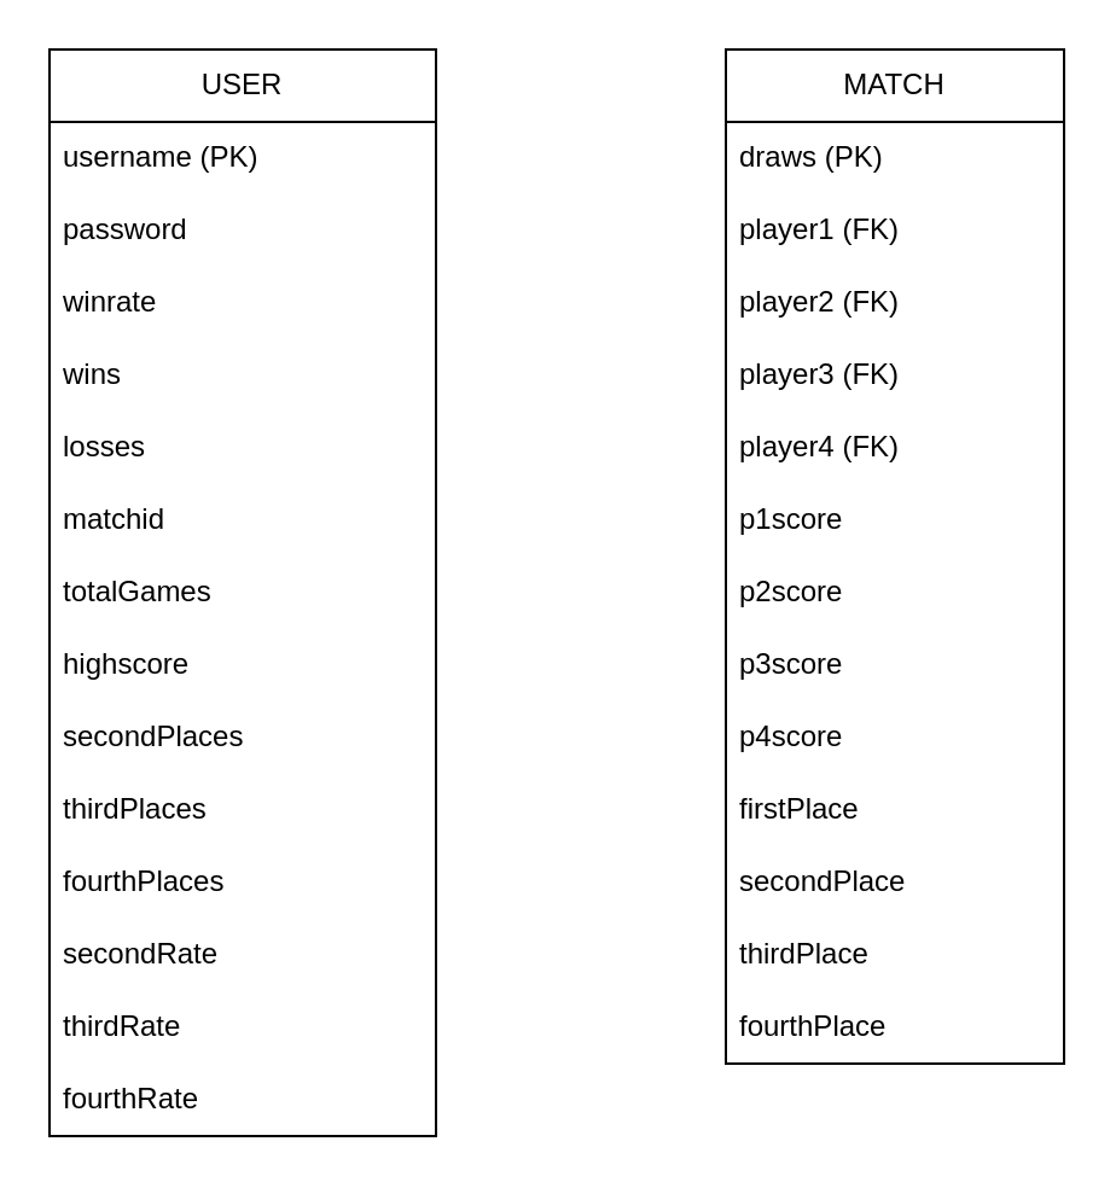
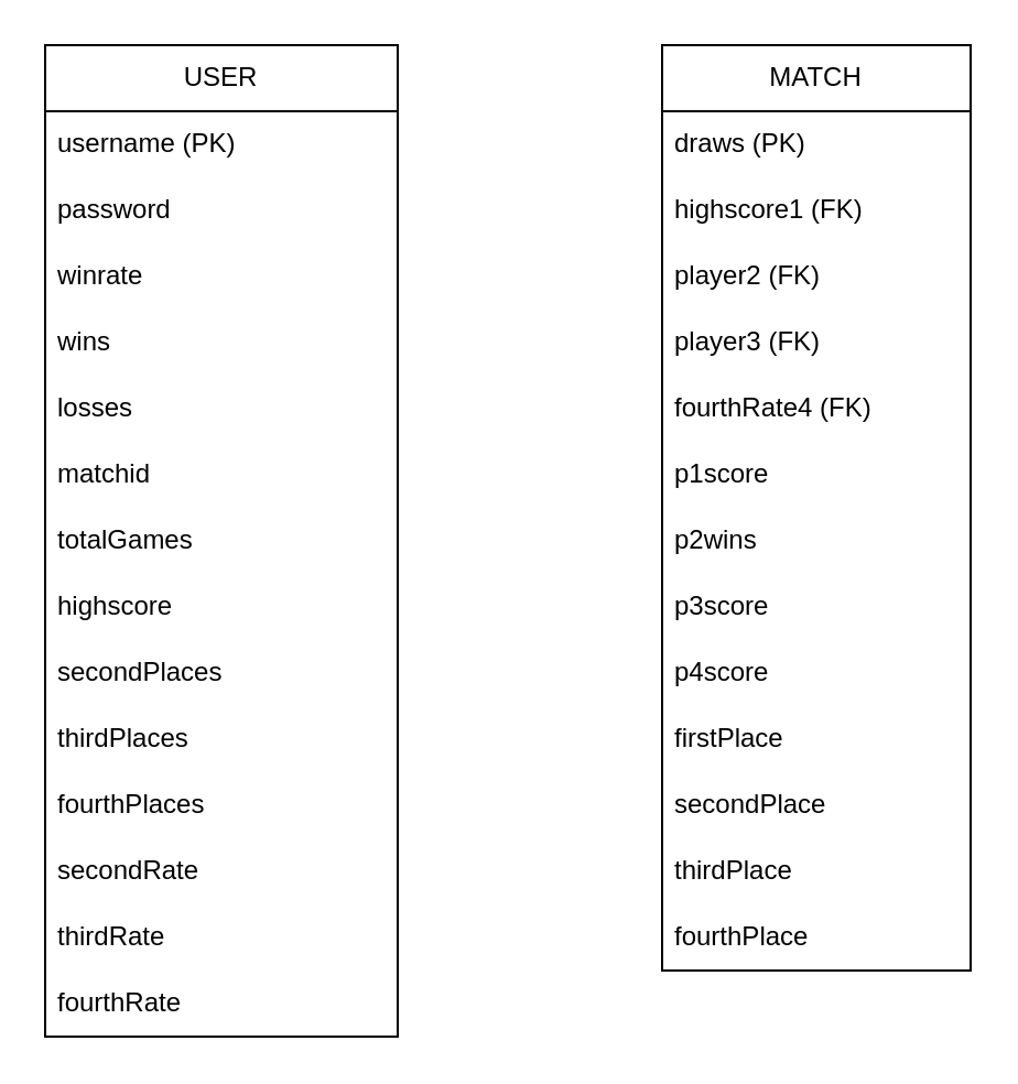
  <mxCell id="0" />
  <mxCell id="1" parent="0" />
  <mxCell id="2" value="USER" style="swimlane;fontStyle=0;childLayout=stackLayout;horizontal=1;startSize=30;horizontalStack=0;resizeParent=1;resizeParentMax=0;resizeLast=0;collapsible=1;marginBottom=0;whiteSpace=wrap;html=1;" vertex="1" parent="1"><mxGeometry x="20" y="20" width="160" height="450" as="geometry" /></mxCell>
  <mxCell id="3" value="&lt;div&gt;username (PK)&lt;/div&gt;" style="text;strokeColor=none;fillColor=none;align=left;verticalAlign=middle;spacingLeft=4;spacingRight=4;overflow=hidden;points=[[0,0.5],[1,0.5]];portConstraint=eastwest;rotatable=0;whiteSpace=wrap;html=1;" vertex="1" parent="2"><mxGeometry y="30" width="160" height="30" as="geometry" /></mxCell>
  <mxCell id="4" value="password" style="text;strokeColor=none;fillColor=none;align=left;verticalAlign=middle;spacingLeft=4;spacingRight=4;overflow=hidden;points=[[0,0.5],[1,0.5]];portConstraint=eastwest;rotatable=0;whiteSpace=wrap;html=1;" vertex="1" parent="2"><mxGeometry y="60" width="160" height="30" as="geometry" /></mxCell>
  <mxCell id="5" value="winrate" style="text;strokeColor=none;fillColor=none;align=left;verticalAlign=middle;spacingLeft=4;spacingRight=4;overflow=hidden;points=[[0,0.5],[1,0.5]];portConstraint=eastwest;rotatable=0;whiteSpace=wrap;html=1;" vertex="1" parent="2"><mxGeometry y="90" width="160" height="30" as="geometry" /></mxCell>
  <mxCell id="6" value="&lt;div&gt;wins&lt;br&gt;&lt;/div&gt;" style="text;strokeColor=none;fillColor=none;align=left;verticalAlign=middle;spacingLeft=4;spacingRight=4;overflow=hidden;points=[[0,0.5],[1,0.5]];portConstraint=eastwest;rotatable=0;whiteSpace=wrap;html=1;" vertex="1" parent="2"><mxGeometry y="120" width="160" height="30" as="geometry" /></mxCell>
  <mxCell id="7" value="losses" style="text;strokeColor=none;fillColor=none;align=left;verticalAlign=middle;spacingLeft=4;spacingRight=4;overflow=hidden;points=[[0,0.5],[1,0.5]];portConstraint=eastwest;rotatable=0;whiteSpace=wrap;html=1;" vertex="1" parent="2"><mxGeometry y="150" width="160" height="30" as="geometry" /></mxCell>
  <mxCell id="8" value="&lt;div&gt;matchid&lt;/div&gt;" style="text;strokeColor=none;fillColor=none;align=left;verticalAlign=middle;spacingLeft=4;spacingRight=4;overflow=hidden;points=[[0,0.5],[1,0.5]];portConstraint=eastwest;rotatable=0;whiteSpace=wrap;html=1;" vertex="1" parent="2"><mxGeometry y="180" width="160" height="30" as="geometry" /></mxCell>
  <mxCell id="9" value="&lt;div&gt;totalGames&lt;/div&gt;" style="text;strokeColor=none;fillColor=none;align=left;verticalAlign=middle;spacingLeft=4;spacingRight=4;overflow=hidden;points=[[0,0.5],[1,0.5]];portConstraint=eastwest;rotatable=0;whiteSpace=wrap;html=1;" vertex="1" parent="2"><mxGeometry y="210" width="160" height="30" as="geometry" /></mxCell>
  <mxCell id="10" value="highscore" style="text;strokeColor=none;fillColor=none;align=left;verticalAlign=middle;spacingLeft=4;spacingRight=4;overflow=hidden;points=[[0,0.5],[1,0.5]];portConstraint=eastwest;rotatable=0;whiteSpace=wrap;html=1;" vertex="1" parent="2"><mxGeometry y="240" width="160" height="30" as="geometry" /></mxCell>
  <mxCell id="11" value="secondPlaces" style="text;strokeColor=none;fillColor=none;align=left;verticalAlign=middle;spacingLeft=4;spacingRight=4;overflow=hidden;points=[[0,0.5],[1,0.5]];portConstraint=eastwest;rotatable=0;whiteSpace=wrap;html=1;" vertex="1" parent="2"><mxGeometry y="270" width="160" height="30" as="geometry" /></mxCell>
  <mxCell id="12" value="thirdPlaces" style="text;strokeColor=none;fillColor=none;align=left;verticalAlign=middle;spacingLeft=4;spacingRight=4;overflow=hidden;points=[[0,0.5],[1,0.5]];portConstraint=eastwest;rotatable=0;whiteSpace=wrap;html=1;" vertex="1" parent="2"><mxGeometry y="300" width="160" height="30" as="geometry" /></mxCell>
  <mxCell id="13" value="fourthPlaces" style="text;strokeColor=none;fillColor=none;align=left;verticalAlign=middle;spacingLeft=4;spacingRight=4;overflow=hidden;points=[[0,0.5],[1,0.5]];portConstraint=eastwest;rotatable=0;whiteSpace=wrap;html=1;" vertex="1" parent="2"><mxGeometry y="330" width="160" height="30" as="geometry" /></mxCell>
  <mxCell id="14" value="secondRate" style="text;strokeColor=none;fillColor=none;align=left;verticalAlign=middle;spacingLeft=4;spacingRight=4;overflow=hidden;points=[[0,0.5],[1,0.5]];portConstraint=eastwest;rotatable=0;whiteSpace=wrap;html=1;" vertex="1" parent="2"><mxGeometry y="360" width="160" height="30" as="geometry" /></mxCell>
  <mxCell id="15" value="thirdRate" style="text;strokeColor=none;fillColor=none;align=left;verticalAlign=middle;spacingLeft=4;spacingRight=4;overflow=hidden;points=[[0,0.5],[1,0.5]];portConstraint=eastwest;rotatable=0;whiteSpace=wrap;html=1;" vertex="1" parent="2"><mxGeometry y="390" width="160" height="30" as="geometry" /></mxCell>
  <mxCell id="16" value="fourthRate" style="text;strokeColor=none;fillColor=none;align=left;verticalAlign=middle;spacingLeft=4;spacingRight=4;overflow=hidden;points=[[0,0.5],[1,0.5]];portConstraint=eastwest;rotatable=0;whiteSpace=wrap;html=1;" vertex="1" parent="2"><mxGeometry y="420" width="160" height="30" as="geometry" /></mxCell>
  <mxCell id="17" value="MATCH" style="swimlane;fontStyle=0;childLayout=stackLayout;horizontal=1;startSize=30;horizontalStack=0;resizeParent=1;resizeParentMax=0;resizeLast=0;collapsible=1;marginBottom=0;whiteSpace=wrap;html=1;" vertex="1" parent="1"><mxGeometry x="300" y="20" width="140" height="420" as="geometry" /></mxCell>
  <mxCell id="18" value="draws (PK)" style="text;strokeColor=none;fillColor=none;align=left;verticalAlign=middle;spacingLeft=4;spacingRight=4;overflow=hidden;points=[[0,0.5],[1,0.5]];portConstraint=eastwest;rotatable=0;whiteSpace=wrap;html=1;" vertex="1" parent="17"><mxGeometry y="30" width="140" height="30" as="geometry" /></mxCell>
- <mxCell id="19" value="&lt;div&gt;player1 (FK)&lt;/div&gt;" style="text;strokeColor=none;fillColor=none;align=left;verticalAlign=middle;spacingLeft=4;spacingRight=4;overflow=hidden;points=[[0,0.5],[1,0.5]];portConstraint=eastwest;rotatable=0;whiteSpace=wrap;html=1;" vertex="1" parent="17"><mxGeometry y="60" width="140" height="30" as="geometry" /></mxCell>
+ <mxCell id="19" value="&lt;div&gt;highscore1 (FK)&lt;/div&gt;" style="text;strokeColor=none;fillColor=none;align=left;verticalAlign=middle;spacingLeft=4;spacingRight=4;overflow=hidden;points=[[0,0.5],[1,0.5]];portConstraint=eastwest;rotatable=0;whiteSpace=wrap;html=1;" vertex="1" parent="17"><mxGeometry y="60" width="140" height="30" as="geometry" /></mxCell>
  <mxCell id="20" value="player2 (FK)" style="text;strokeColor=none;fillColor=none;align=left;verticalAlign=middle;spacingLeft=4;spacingRight=4;overflow=hidden;points=[[0,0.5],[1,0.5]];portConstraint=eastwest;rotatable=0;whiteSpace=wrap;html=1;" vertex="1" parent="17"><mxGeometry y="90" width="140" height="30" as="geometry" /></mxCell>
  <mxCell id="21" value="player3 (FK)" style="text;strokeColor=none;fillColor=none;align=left;verticalAlign=middle;spacingLeft=4;spacingRight=4;overflow=hidden;points=[[0,0.5],[1,0.5]];portConstraint=eastwest;rotatable=0;whiteSpace=wrap;html=1;" vertex="1" parent="17"><mxGeometry y="120" width="140" height="30" as="geometry" /></mxCell>
- <mxCell id="22" value="player4 (FK)" style="text;strokeColor=none;fillColor=none;align=left;verticalAlign=middle;spacingLeft=4;spacingRight=4;overflow=hidden;points=[[0,0.5],[1,0.5]];portConstraint=eastwest;rotatable=0;whiteSpace=wrap;html=1;" vertex="1" parent="17"><mxGeometry y="150" width="140" height="30" as="geometry" /></mxCell>
+ <mxCell id="22" value="fourthRate4 (FK)" style="text;strokeColor=none;fillColor=none;align=left;verticalAlign=middle;spacingLeft=4;spacingRight=4;overflow=hidden;points=[[0,0.5],[1,0.5]];portConstraint=eastwest;rotatable=0;whiteSpace=wrap;html=1;" vertex="1" parent="17"><mxGeometry y="150" width="140" height="30" as="geometry" /></mxCell>
  <mxCell id="23" value="&lt;div&gt;p1score&lt;/div&gt;" style="text;strokeColor=none;fillColor=none;align=left;verticalAlign=middle;spacingLeft=4;spacingRight=4;overflow=hidden;points=[[0,0.5],[1,0.5]];portConstraint=eastwest;rotatable=0;whiteSpace=wrap;html=1;" vertex="1" parent="17"><mxGeometry y="180" width="140" height="30" as="geometry" /></mxCell>
- <mxCell id="24" value="p2score" style="text;strokeColor=none;fillColor=none;align=left;verticalAlign=middle;spacingLeft=4;spacingRight=4;overflow=hidden;points=[[0,0.5],[1,0.5]];portConstraint=eastwest;rotatable=0;whiteSpace=wrap;html=1;" vertex="1" parent="17"><mxGeometry y="210" width="140" height="30" as="geometry" /></mxCell>
+ <mxCell id="24" value="p2wins" style="text;strokeColor=none;fillColor=none;align=left;verticalAlign=middle;spacingLeft=4;spacingRight=4;overflow=hidden;points=[[0,0.5],[1,0.5]];portConstraint=eastwest;rotatable=0;whiteSpace=wrap;html=1;" vertex="1" parent="17"><mxGeometry y="210" width="140" height="30" as="geometry" /></mxCell>
  <mxCell id="25" value="&lt;div&gt;p3score&lt;/div&gt;" style="text;strokeColor=none;fillColor=none;align=left;verticalAlign=middle;spacingLeft=4;spacingRight=4;overflow=hidden;points=[[0,0.5],[1,0.5]];portConstraint=eastwest;rotatable=0;whiteSpace=wrap;html=1;" vertex="1" parent="17"><mxGeometry y="240" width="140" height="30" as="geometry" /></mxCell>
  <mxCell id="26" value="p4score" style="text;strokeColor=none;fillColor=none;align=left;verticalAlign=middle;spacingLeft=4;spacingRight=4;overflow=hidden;points=[[0,0.5],[1,0.5]];portConstraint=eastwest;rotatable=0;whiteSpace=wrap;html=1;" vertex="1" parent="17"><mxGeometry y="270" width="140" height="30" as="geometry" /></mxCell>
  <mxCell id="27" value="&lt;div&gt;firstPlace&lt;/div&gt;" style="text;strokeColor=none;fillColor=none;align=left;verticalAlign=middle;spacingLeft=4;spacingRight=4;overflow=hidden;points=[[0,0.5],[1,0.5]];portConstraint=eastwest;rotatable=0;whiteSpace=wrap;html=1;" vertex="1" parent="17"><mxGeometry y="300" width="140" height="30" as="geometry" /></mxCell>
  <mxCell id="28" value="secondPlace" style="text;strokeColor=none;fillColor=none;align=left;verticalAlign=middle;spacingLeft=4;spacingRight=4;overflow=hidden;points=[[0,0.5],[1,0.5]];portConstraint=eastwest;rotatable=0;whiteSpace=wrap;html=1;" vertex="1" parent="17"><mxGeometry y="330" width="140" height="30" as="geometry" /></mxCell>
  <mxCell id="29" value="thirdPlace" style="text;strokeColor=none;fillColor=none;align=left;verticalAlign=middle;spacingLeft=4;spacingRight=4;overflow=hidden;points=[[0,0.5],[1,0.5]];portConstraint=eastwest;rotatable=0;whiteSpace=wrap;html=1;" vertex="1" parent="17"><mxGeometry y="360" width="140" height="30" as="geometry" /></mxCell>
  <mxCell id="30" value="fourthPlace" style="text;strokeColor=none;fillColor=none;align=left;verticalAlign=middle;spacingLeft=4;spacingRight=4;overflow=hidden;points=[[0,0.5],[1,0.5]];portConstraint=eastwest;rotatable=0;whiteSpace=wrap;html=1;" vertex="1" parent="17"><mxGeometry y="390" width="140" height="30" as="geometry" /></mxCell>
